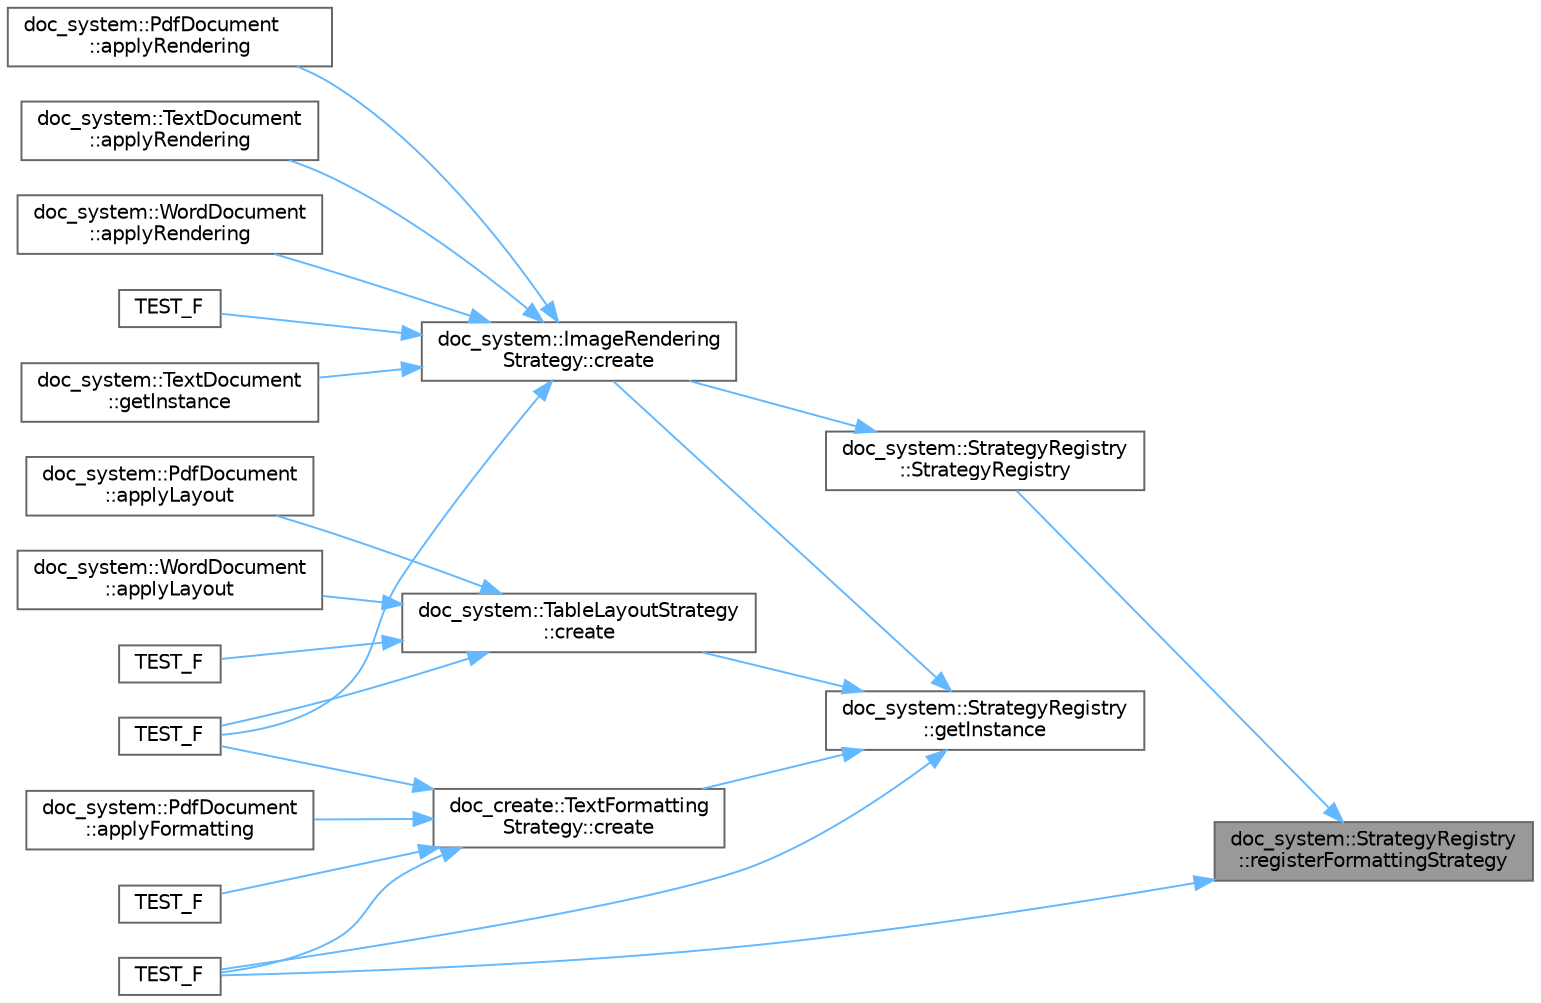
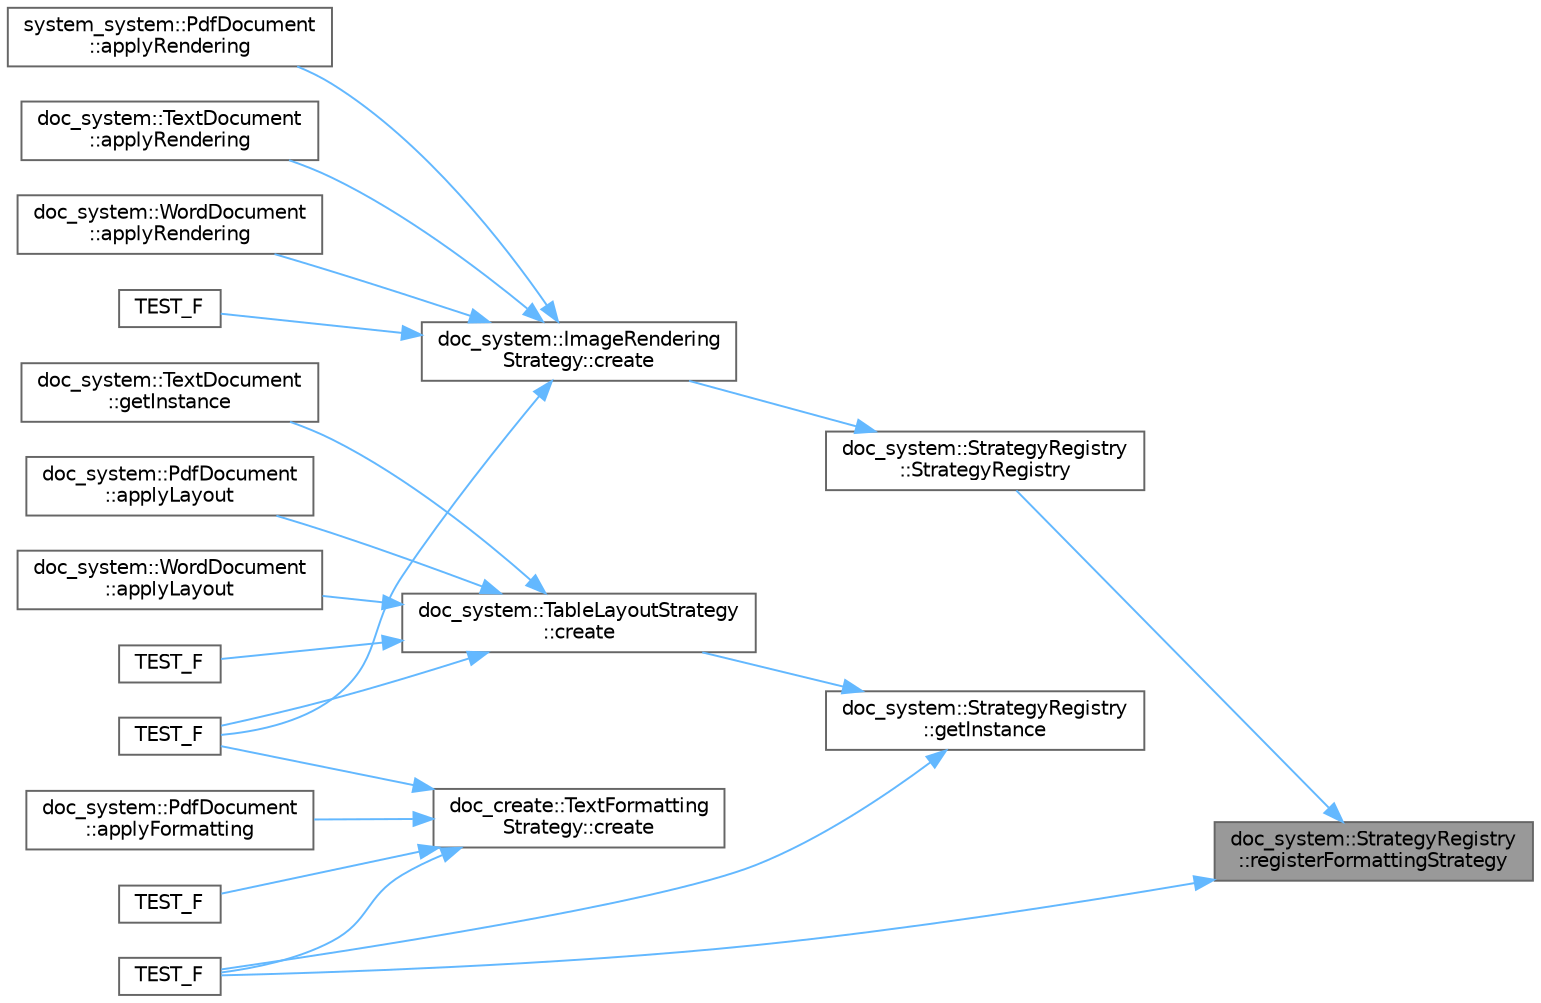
  digraph {
    rankdir=RL
    node [color=grey40 fillcolor=white fontname=Helvetica fontsize=10 shape=box style=filled]
    edge [color=steelblue1 dir=back fontname=Helvetica fontsize=10 labelfontname=Helvetica labelfontsize=10 style=solid]
    n1 [color=gray40 fillcolor=grey60 fontcolor=black height=0.2 label="doc_system::StrategyRegistry\l::registerFormattingStrategy" width=0.4]
    n2 [height=0.2 label="doc_system::StrategyRegistry\l::StrategyRegistry" width=0.4]
    n3 [height=0.2 label=TEST_F width=0.4]
    n4 [height=0.2 label="doc_system::ImageRendering\lStrategy::create" width=0.4]
    n5 [height=0.2 label="doc_system::StrategyRegistry\l::getInstance" width=0.4]
    n6 [height=0.2 label="doc_system::TableLayoutStrategy\l::create" width=0.4]
    n7 [height=0.2 label="doc_create::TextFormatting\lStrategy::create" width=0.4]
-   n8 [height=0.2 label="doc_system::PdfDocument\l::applyRendering" width=0.4]
+   n8 [height=0.2 label="system_system::PdfDocument\l::applyRendering" width=0.4]
    n9 [height=0.2 label="doc_system::TextDocument\l::applyRendering" width=0.4]
    n10 [height=0.2 label="doc_system::WordDocument\l::applyRendering" width=0.4]
    n11 [height=0.2 label=TEST_F width=0.4]
    n12 [height=0.2 label=TEST_F width=0.4]
    n13 [height=0.2 label="doc_system::PdfDocument\l::applyLayout" width=0.4]
    n14 [height=0.2 label="doc_system::TextDocument\l::getInstance" width=0.4]
    n15 [height=0.2 label="doc_system::WordDocument\l::applyLayout" width=0.4]
    n16 [height=0.2 label=TEST_F width=0.4]
    n17 [height=0.2 label="doc_system::PdfDocument\l::applyFormatting" width=0.4]
    n18 [height=0.2 label=TEST_F width=0.4]
    n1 -> n2
    n1 -> n3
    n2 -> n4
    n4 -> n8
    n4 -> n9
    n4 -> n10
    n4 -> n11
    n4 -> n12
    n5 -> n3
-   n5 -> n4
    n5 -> n6
-   n5 -> n7
    n6 -> n12
    n6 -> n13
-   n4 -> n14
+   n6 -> n14
    n6 -> n15
    n6 -> n16
    n7 -> n3
    n7 -> n12
    n7 -> n17
    n7 -> n18
  }
